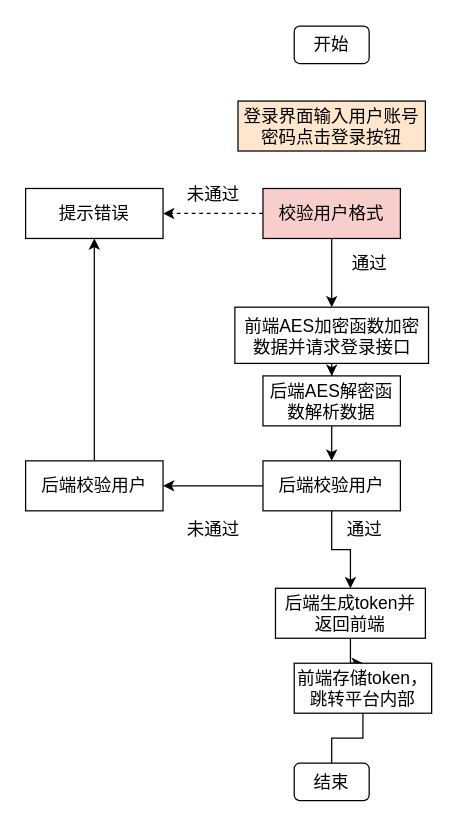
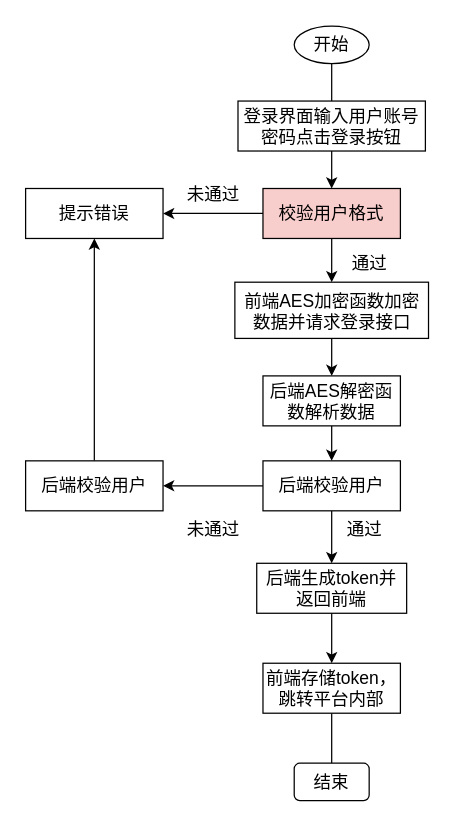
  <mxCell id="0" />
  <mxCell id="1" parent="0" />
- <mxCell id="3" value="开始" style="rounded=1;whiteSpace=wrap;html=1;fontSize=14;" vertex="1" parent="1"><mxGeometry x="235" y="20" width="60" height="30" as="geometry" /></mxCell>
- <mxCell id="4" value="登录界面输入用户账号密码点击登录按钮" style="rounded=0;whiteSpace=wrap;html=1;fontSize=14;fillColor=#ffe6cc;" vertex="1" parent="1"><mxGeometry x="190" y="80" width="150" height="40" as="geometry" /></mxCell>
- <mxCell id="5" value="" style="edgeStyle=orthogonalEdgeStyle;rounded=0;orthogonalLoop=1;jettySize=auto;html=1;fontSize=14;dashed=1;" edge="1" parent="1" source="7" target="8"><mxGeometry relative="1" as="geometry" /></mxCell>
+ <mxCell id="2" value="" style="edgeStyle=orthogonalEdgeStyle;rounded=0;orthogonalLoop=1;jettySize=auto;html=1;fontSize=14;" edge="1" parent="1" source="3" target="7"><mxGeometry relative="1" as="geometry" /></mxCell>
+ <mxCell id="3" value="开始" style="ellipse;whiteSpace=wrap;html=1;fontSize=14;" vertex="1" parent="1"><mxGeometry x="235" y="20" width="60" height="30" as="geometry" /></mxCell>
+ <mxCell id="4" value="登录界面输入用户账号密码点击登录按钮" style="rounded=0;whiteSpace=wrap;html=1;fontSize=14;" vertex="1" parent="1"><mxGeometry x="190" y="80" width="150" height="40" as="geometry" /></mxCell>
+ <mxCell id="5" value="" style="edgeStyle=orthogonalEdgeStyle;rounded=0;orthogonalLoop=1;jettySize=auto;html=1;fontSize=14;" edge="1" parent="1" source="7" target="8"><mxGeometry relative="1" as="geometry" /></mxCell>
  <mxCell id="6" value="" style="edgeStyle=orthogonalEdgeStyle;rounded=0;orthogonalLoop=1;jettySize=auto;html=1;fontSize=14;" edge="1" parent="1" source="7" target="11"><mxGeometry relative="1" as="geometry" /></mxCell>
  <mxCell id="7" value="校验用户格式" style="rounded=0;whiteSpace=wrap;html=1;fontSize=14;fillColor=#f8cecc;" vertex="1" parent="1"><mxGeometry x="210" y="150" width="110" height="40" as="geometry" /></mxCell>
  <mxCell id="8" value="提示错误" style="rounded=0;whiteSpace=wrap;html=1;fontSize=14;" vertex="1" parent="1"><mxGeometry x="20" y="150" width="110" height="40" as="geometry" /></mxCell>
  <mxCell id="9" value="未通过" style="text;html=1;align=center;verticalAlign=middle;resizable=0;points=[];autosize=1;strokeColor=none;fillColor=none;fontSize=14;" vertex="1" parent="1"><mxGeometry x="135" y="140" width="70" height="30" as="geometry" /></mxCell>
  <mxCell id="10" value="" style="edgeStyle=orthogonalEdgeStyle;rounded=0;orthogonalLoop=1;jettySize=auto;html=1;fontSize=14;" edge="1" parent="1" source="11" target="13"><mxGeometry relative="1" as="geometry" /></mxCell>
- <mxCell id="11" value="前端AES加密函数加密数据并请求登录接口" style="rounded=0;whiteSpace=wrap;html=1;fontSize=14;" vertex="1" parent="1"><mxGeometry x="187.5" y="245" width="155" height="45" as="geometry" /></mxCell>
+ <mxCell id="11" value="前端AES加密函数加密数据并请求登录接口" style="rounded=0;whiteSpace=wrap;html=1;fontSize=14;" vertex="1" parent="1"><mxGeometry x="187.5" y="225" width="155" height="45" as="geometry" /></mxCell>
  <mxCell id="12" value="" style="edgeStyle=orthogonalEdgeStyle;rounded=0;orthogonalLoop=1;jettySize=auto;html=1;fontSize=14;" edge="1" parent="1" source="13" target="16"><mxGeometry relative="1" as="geometry" /></mxCell>
  <mxCell id="13" value="后端AES解密函数解析数据" style="rounded=0;whiteSpace=wrap;html=1;fontSize=14;" vertex="1" parent="1"><mxGeometry x="210" y="300" width="110" height="40" as="geometry" /></mxCell>
  <mxCell id="14" value="" style="edgeStyle=orthogonalEdgeStyle;rounded=0;orthogonalLoop=1;jettySize=auto;html=1;fontSize=14;" edge="1" parent="1" source="16" target="18"><mxGeometry relative="1" as="geometry" /></mxCell>
  <mxCell id="15" value="" style="edgeStyle=orthogonalEdgeStyle;rounded=0;orthogonalLoop=1;jettySize=auto;html=1;fontSize=14;" edge="1" parent="1" source="16" target="21"><mxGeometry relative="1" as="geometry" /></mxCell>
  <mxCell id="16" value="后端校验用户" style="rounded=0;whiteSpace=wrap;html=1;fontSize=14;" vertex="1" parent="1"><mxGeometry x="210" y="368" width="110" height="40" as="geometry" /></mxCell>
  <mxCell id="17" style="edgeStyle=orthogonalEdgeStyle;rounded=0;orthogonalLoop=1;jettySize=auto;html=1;exitX=0.5;exitY=0;exitDx=0;exitDy=0;entryX=0.5;entryY=1;entryDx=0;entryDy=0;fontSize=14;" edge="1" parent="1" source="18" target="8"><mxGeometry relative="1" as="geometry" /></mxCell>
  <mxCell id="18" value="后端校验用户" style="rounded=0;whiteSpace=wrap;html=1;fontSize=14;" vertex="1" parent="1"><mxGeometry x="20" y="368" width="110" height="40" as="geometry" /></mxCell>
  <mxCell id="19" value="未通过" style="text;html=1;align=center;verticalAlign=middle;resizable=0;points=[];autosize=1;strokeColor=none;fillColor=none;fontSize=14;" vertex="1" parent="1"><mxGeometry x="135" y="408" width="70" height="30" as="geometry" /></mxCell>
  <mxCell id="20" value="" style="edgeStyle=orthogonalEdgeStyle;rounded=0;orthogonalLoop=1;jettySize=auto;html=1;fontSize=14;" edge="1" parent="1" source="21" target="23"><mxGeometry relative="1" as="geometry" /></mxCell>
- <mxCell id="21" value="后端生成token并返回前端" style="rounded=0;whiteSpace=wrap;html=1;fontSize=14;" vertex="1" parent="1"><mxGeometry x="220" y="470" width="120" height="40" as="geometry" /></mxCell>
+ <mxCell id="21" value="后端生成token并返回前端" style="rounded=0;whiteSpace=wrap;html=1;fontSize=14;" vertex="1" parent="1"><mxGeometry x="205" y="450" width="120" height="40" as="geometry" /></mxCell>
  <mxCell id="22" value="" style="edgeStyle=orthogonalEdgeStyle;rounded=0;orthogonalLoop=1;jettySize=auto;html=1;endArrow=none;endFill=0;fontSize=14;" edge="1" parent="1" source="23" target="24"><mxGeometry relative="1" as="geometry" /></mxCell>
- <mxCell id="23" value="前端存储token，跳转平台内部" style="rounded=0;whiteSpace=wrap;html=1;fontSize=14;" vertex="1" parent="1"><mxGeometry x="235" y="530" width="110" height="40" as="geometry" /></mxCell>
+ <mxCell id="23" value="前端存储token，跳转平台内部" style="rounded=0;whiteSpace=wrap;html=1;fontSize=14;" vertex="1" parent="1"><mxGeometry x="210" y="530" width="110" height="40" as="geometry" /></mxCell>
  <mxCell id="24" value="结束" style="rounded=1;whiteSpace=wrap;html=1;fontSize=14;" vertex="1" parent="1"><mxGeometry x="235" y="610" width="60" height="30" as="geometry" /></mxCell>
  <mxCell id="25" value="通过" style="text;html=1;align=center;verticalAlign=middle;resizable=0;points=[];autosize=1;strokeColor=none;fillColor=none;fontSize=14;" vertex="1" parent="1"><mxGeometry x="270" y="195" width="50" height="30" as="geometry" /></mxCell>
  <mxCell id="26" value="通过" style="text;html=1;align=center;verticalAlign=middle;resizable=0;points=[];autosize=1;strokeColor=none;fillColor=none;fontSize=14;" vertex="1" parent="1"><mxGeometry x="266" y="408" width="50" height="30" as="geometry" /></mxCell>
